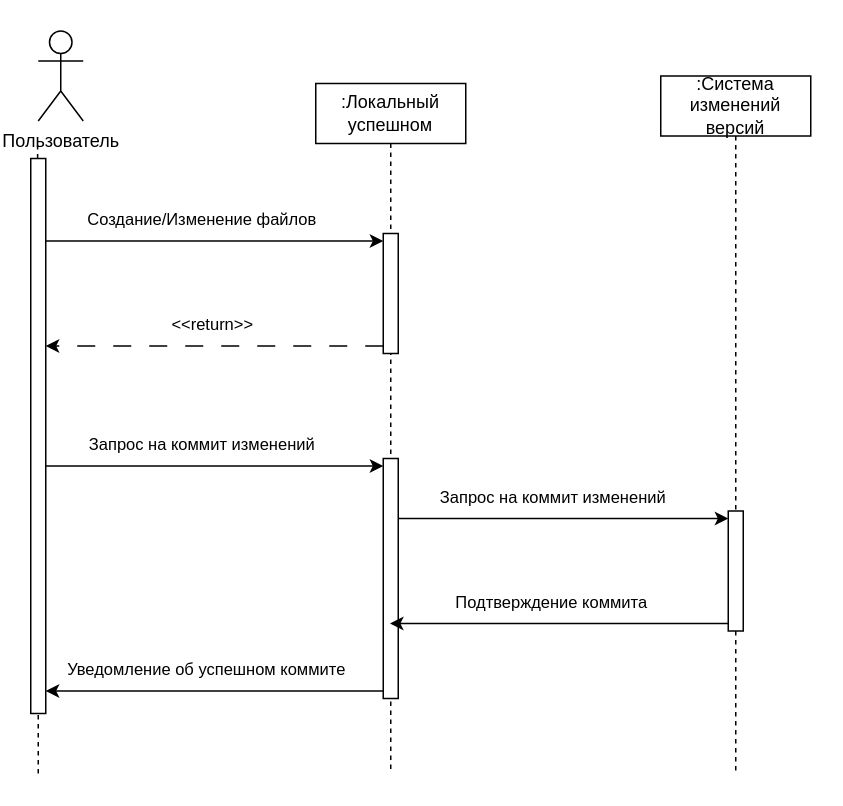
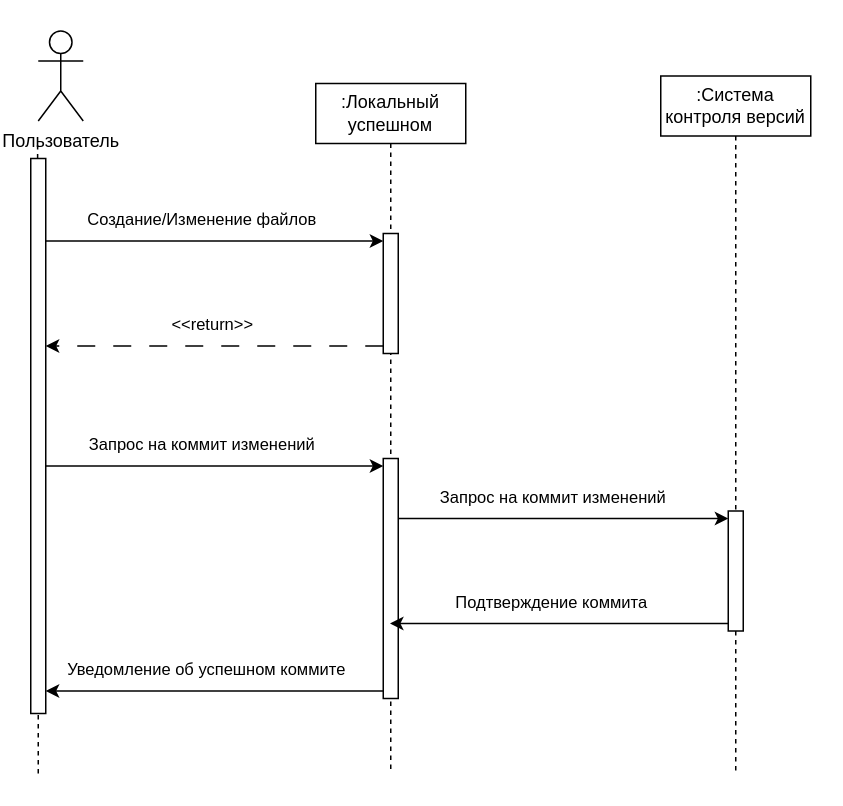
  <mxCell id="0" />
  <mxCell id="1" parent="0" />
  <mxCell id="2" value=":Локальный успешном" style="shape=umlLifeline;perimeter=lifelinePerimeter;whiteSpace=wrap;html=1;container=0;dropTarget=0;collapsible=0;recursiveResize=0;outlineConnect=0;portConstraint=eastwest;newEdgeStyle={&quot;edgeStyle&quot;:&quot;elbowEdgeStyle&quot;,&quot;elbow&quot;:&quot;vertical&quot;,&quot;curved&quot;:0,&quot;rounded&quot;:0};" parent="1" vertex="1"><mxGeometry x="210" y="55" width="100" height="460" as="geometry" /></mxCell>
  <mxCell id="3" value="" style="html=1;points=[[0,0,0,0,5],[0,1,0,0,-5],[1,0,0,0,5],[1,1,0,0,-5]];perimeter=orthogonalPerimeter;outlineConnect=0;targetShapes=umlLifeline;portConstraint=eastwest;newEdgeStyle={&quot;curved&quot;:0,&quot;rounded&quot;:0};" vertex="1" parent="2"><mxGeometry x="45" y="100" width="10" height="80" as="geometry" /></mxCell>
- <mxCell id="4" value=":Система изменений версий" style="shape=umlLifeline;perimeter=lifelinePerimeter;whiteSpace=wrap;html=1;container=0;dropTarget=0;collapsible=0;recursiveResize=0;outlineConnect=0;portConstraint=eastwest;newEdgeStyle={&quot;edgeStyle&quot;:&quot;elbowEdgeStyle&quot;,&quot;elbow&quot;:&quot;vertical&quot;,&quot;curved&quot;:0,&quot;rounded&quot;:0};" parent="1" vertex="1"><mxGeometry x="440" y="50" width="100" height="465" as="geometry" /></mxCell>
+ <mxCell id="4" value=":Система контроля версий" style="shape=umlLifeline;perimeter=lifelinePerimeter;whiteSpace=wrap;html=1;container=0;dropTarget=0;collapsible=0;recursiveResize=0;outlineConnect=0;portConstraint=eastwest;newEdgeStyle={&quot;edgeStyle&quot;:&quot;elbowEdgeStyle&quot;,&quot;elbow&quot;:&quot;vertical&quot;,&quot;curved&quot;:0,&quot;rounded&quot;:0};" parent="1" vertex="1"><mxGeometry x="440" y="50" width="100" height="465" as="geometry" /></mxCell>
  <mxCell id="5" value="" style="html=1;points=[[0,0,0,0,5],[0,1,0,0,-5],[1,0,0,0,5],[1,1,0,0,-5]];perimeter=orthogonalPerimeter;outlineConnect=0;targetShapes=umlLifeline;portConstraint=eastwest;newEdgeStyle={&quot;curved&quot;:0,&quot;rounded&quot;:0};" vertex="1" parent="4"><mxGeometry x="45" y="290" width="10" height="80" as="geometry" /></mxCell>
  <mxCell id="6" value="Пользователь" style="shape=umlActor;verticalLabelPosition=bottom;verticalAlign=top;html=1;outlineConnect=0;" vertex="1" parent="1"><mxGeometry x="25" y="20" width="30" height="60" as="geometry" /></mxCell>
  <mxCell id="7" value="" style="endArrow=none;dashed=1;html=1;rounded=0;" edge="1" parent="1" source="9"><mxGeometry width="50" height="50" relative="1" as="geometry"><mxPoint x="25" y="355" as="sourcePoint" /><mxPoint x="24.58" y="95" as="targetPoint" /></mxGeometry></mxCell>
  <mxCell id="8" value="" style="endArrow=none;dashed=1;html=1;rounded=0;" edge="1" parent="1" target="9"><mxGeometry width="50" height="50" relative="1" as="geometry"><mxPoint x="25" y="515" as="sourcePoint" /><mxPoint x="24.58" y="95" as="targetPoint" /></mxGeometry></mxCell>
  <mxCell id="9" value="" style="html=1;points=[[0,0,0,0,5],[0,1,0,0,-5],[1,0,0,0,5],[1,1,0,0,-5]];perimeter=orthogonalPerimeter;outlineConnect=0;targetShapes=umlLifeline;portConstraint=eastwest;newEdgeStyle={&quot;curved&quot;:0,&quot;rounded&quot;:0};" vertex="1" parent="1"><mxGeometry x="20" y="105" width="10" height="370" as="geometry" /></mxCell>
  <mxCell id="10" value="" style="endArrow=classic;html=1;rounded=0;entryX=0;entryY=0;entryDx=0;entryDy=5;entryPerimeter=0;" edge="1" parent="1" source="9" target="3"><mxGeometry width="50" height="50" relative="1" as="geometry"><mxPoint x="120" y="215" as="sourcePoint" /><mxPoint x="170" y="165" as="targetPoint" /></mxGeometry></mxCell>
  <mxCell id="11" value="Создание/Изменение файлов" style="edgeLabel;html=1;align=center;verticalAlign=middle;resizable=0;points=[];" vertex="1" connectable="0" parent="10"><mxGeometry x="-0.322" y="1" relative="1" as="geometry"><mxPoint x="27" y="-14" as="offset" /></mxGeometry></mxCell>
  <mxCell id="12" value="" style="endArrow=classic;html=1;rounded=0;exitX=0;exitY=1;exitDx=0;exitDy=-5;exitPerimeter=0;dashed=1;dashPattern=12 12;" edge="1" parent="1" source="3" target="9"><mxGeometry width="50" height="50" relative="1" as="geometry"><mxPoint x="180" y="265" as="sourcePoint" /><mxPoint x="140" y="215" as="targetPoint" /></mxGeometry></mxCell>
  <mxCell id="13" value="&amp;lt;&amp;lt;return&amp;gt;&amp;gt;" style="edgeLabel;html=1;align=center;verticalAlign=middle;resizable=0;points=[];" vertex="1" connectable="0" parent="12"><mxGeometry x="0.106" y="-3" relative="1" as="geometry"><mxPoint x="9" y="-12" as="offset" /></mxGeometry></mxCell>
  <mxCell id="14" value="" style="html=1;points=[[0,0,0,0,5],[0,1,0,0,-5],[1,0,0,0,5],[1,1,0,0,-5]];perimeter=orthogonalPerimeter;outlineConnect=0;targetShapes=umlLifeline;portConstraint=eastwest;newEdgeStyle={&quot;curved&quot;:0,&quot;rounded&quot;:0};" vertex="1" parent="1"><mxGeometry x="255" y="305" width="10" height="160" as="geometry" /></mxCell>
  <mxCell id="15" value="" style="endArrow=classic;html=1;rounded=0;entryX=0;entryY=0;entryDx=0;entryDy=5;entryPerimeter=0;" edge="1" parent="1" target="14" source="9"><mxGeometry width="50" height="50" relative="1" as="geometry"><mxPoint x="130" y="315" as="sourcePoint" /><mxPoint x="170" y="315" as="targetPoint" /></mxGeometry></mxCell>
  <mxCell id="16" value="Запрос на коммит изменений" style="edgeLabel;html=1;align=center;verticalAlign=middle;resizable=0;points=[];" vertex="1" connectable="0" parent="15"><mxGeometry x="-0.322" y="1" relative="1" as="geometry"><mxPoint x="27" y="-14" as="offset" /></mxGeometry></mxCell>
  <mxCell id="17" value="" style="endArrow=classic;html=1;rounded=0;exitX=0;exitY=1;exitDx=0;exitDy=-5;exitPerimeter=0;" edge="1" parent="1" source="14" target="9"><mxGeometry width="50" height="50" relative="1" as="geometry"><mxPoint x="180" y="415" as="sourcePoint" /><mxPoint x="100" y="375" as="targetPoint" /></mxGeometry></mxCell>
  <mxCell id="18" value="Уведомление об успешном коммите" style="edgeLabel;html=1;align=center;verticalAlign=middle;resizable=0;points=[];" vertex="1" connectable="0" parent="17"><mxGeometry x="0.275" relative="1" as="geometry"><mxPoint x="24" y="-15" as="offset" /></mxGeometry></mxCell>
  <mxCell id="19" value="" style="endArrow=classic;html=1;rounded=0;exitX=0;exitY=1;exitDx=0;exitDy=-5;exitPerimeter=0;" edge="1" parent="1" source="5" target="2"><mxGeometry width="50" height="50" relative="1" as="geometry"><mxPoint x="360" y="455" as="sourcePoint" /><mxPoint x="280" y="420" as="targetPoint" /></mxGeometry></mxCell>
  <mxCell id="20" value="Подтверждение коммита" style="edgeLabel;html=1;align=center;verticalAlign=middle;resizable=0;points=[];" vertex="1" connectable="0" parent="19"><mxGeometry x="0.365" relative="1" as="geometry"><mxPoint x="35" y="-15" as="offset" /></mxGeometry></mxCell>
  <mxCell id="21" value="" style="endArrow=classic;html=1;rounded=0;entryX=0;entryY=0;entryDx=0;entryDy=5;entryPerimeter=0;" edge="1" parent="1" target="5" source="14"><mxGeometry width="50" height="50" relative="1" as="geometry"><mxPoint x="265" y="350" as="sourcePoint" /><mxPoint x="350" y="355" as="targetPoint" /></mxGeometry></mxCell>
  <mxCell id="22" value="Запрос на коммит изменений" style="edgeLabel;html=1;align=center;verticalAlign=middle;resizable=0;points=[];" vertex="1" connectable="0" parent="21"><mxGeometry x="-0.322" y="1" relative="1" as="geometry"><mxPoint x="27" y="-14" as="offset" /></mxGeometry></mxCell>
